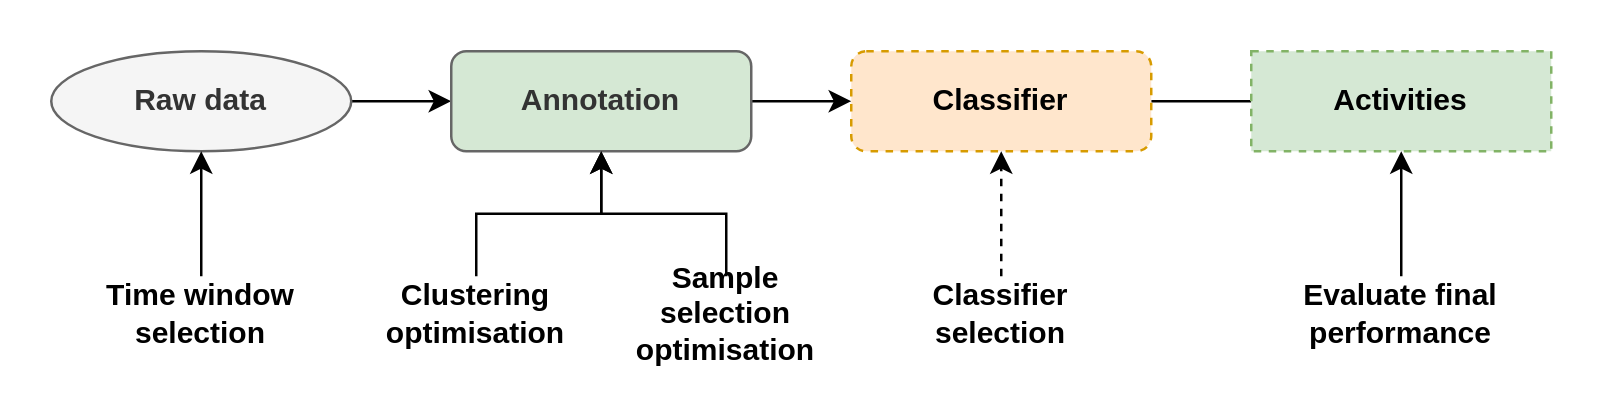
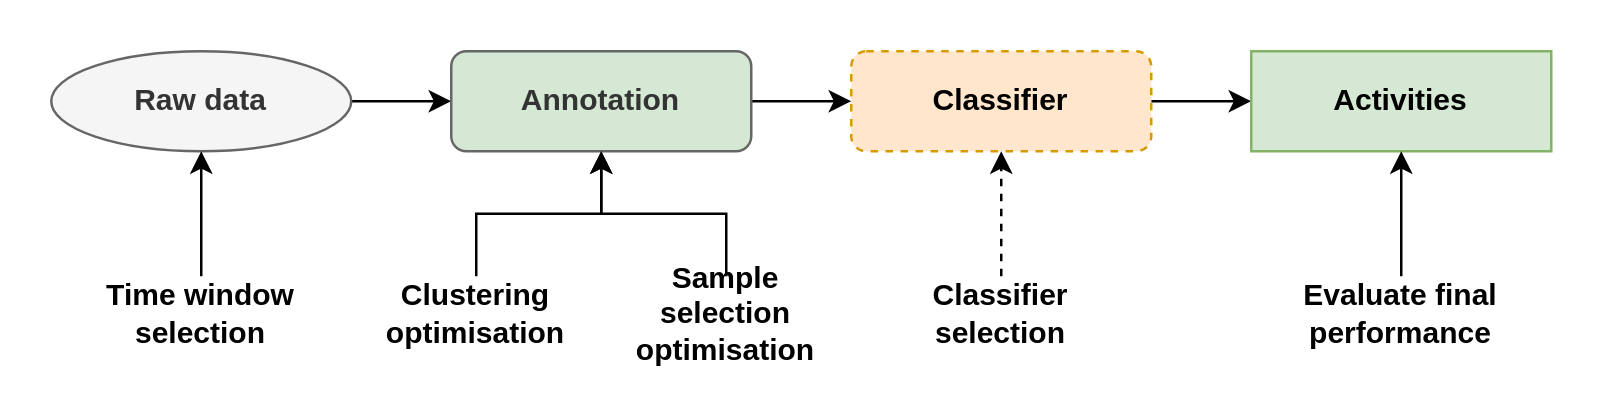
  <mxCell id="0" />
  <mxCell id="1" parent="0" />
  <mxCell id="2" value="" style="edgeStyle=orthogonalEdgeStyle;rounded=0;orthogonalLoop=1;jettySize=auto;html=1;fontStyle=1" parent="1" source="3" target="5" edge="1"><mxGeometry relative="1" as="geometry" /></mxCell>
  <mxCell id="3" value="Raw data" style="ellipse;whiteSpace=wrap;html=1;fillColor=#f5f5f5;fontColor=#333333;strokeColor=#666666;fontStyle=1;" parent="1" vertex="1"><mxGeometry x="20" y="20" width="120" height="40" as="geometry" /></mxCell>
  <mxCell id="4" value="" style="edgeStyle=orthogonalEdgeStyle;rounded=0;orthogonalLoop=1;jettySize=auto;html=1;fontStyle=1" parent="1" source="5" target="7" edge="1"><mxGeometry relative="1" as="geometry" /></mxCell>
  <mxCell id="5" value="Annotation" style="rounded=1;whiteSpace=wrap;html=1;fillColor=#d5e8d4;fontColor=#333333;strokeColor=#666666;fontStyle=1;" parent="1" vertex="1"><mxGeometry x="180" y="20" width="120" height="40" as="geometry" /></mxCell>
- <mxCell id="6" value="" style="edgeStyle=orthogonalEdgeStyle;rounded=0;orthogonalLoop=1;jettySize=auto;html=1;fontStyle=1;endArrow=none;" parent="1" source="7" target="8" edge="1"><mxGeometry relative="1" as="geometry" /></mxCell>
+ <mxCell id="6" value="" style="edgeStyle=orthogonalEdgeStyle;rounded=0;orthogonalLoop=1;jettySize=auto;html=1;fontStyle=1" parent="1" source="7" target="8" edge="1"><mxGeometry relative="1" as="geometry" /></mxCell>
  <mxCell id="7" value="Classifier" style="rounded=1;whiteSpace=wrap;html=1;fillColor=#ffe6cc;strokeColor=#d79b00;fontStyle=1;dashed=1;" parent="1" vertex="1"><mxGeometry x="340" y="20" width="120" height="40" as="geometry" /></mxCell>
- <mxCell id="8" value="Activities" style="rounded=0;whiteSpace=wrap;html=1;fillColor=#d5e8d4;strokeColor=#82b366;fontStyle=1;dashed=1;" parent="1" vertex="1"><mxGeometry x="500" y="20" width="120" height="40" as="geometry" /></mxCell>
+ <mxCell id="8" value="Activities" style="rounded=0;whiteSpace=wrap;html=1;fillColor=#d5e8d4;strokeColor=#82b366;fontStyle=1" parent="1" vertex="1"><mxGeometry x="500" y="20" width="120" height="40" as="geometry" /></mxCell>
  <mxCell id="9" value="" style="edgeStyle=orthogonalEdgeStyle;rounded=0;orthogonalLoop=1;jettySize=auto;html=1;fontStyle=1" parent="1" source="10" target="3" edge="1"><mxGeometry relative="1" as="geometry" /></mxCell>
  <mxCell id="10" value="Time window selection" style="text;html=1;strokeColor=none;fillColor=none;align=center;verticalAlign=middle;whiteSpace=wrap;rounded=0;fontStyle=1" parent="1" vertex="1"><mxGeometry x="20" y="110" width="120" height="30" as="geometry" /></mxCell>
  <mxCell id="11" value="" style="edgeStyle=orthogonalEdgeStyle;rounded=0;orthogonalLoop=1;jettySize=auto;html=1;fontStyle=1" parent="1" source="12" target="5" edge="1"><mxGeometry relative="1" as="geometry" /></mxCell>
  <mxCell id="12" value="Clustering optimisation" style="text;html=1;strokeColor=none;fillColor=none;align=center;verticalAlign=middle;whiteSpace=wrap;rounded=0;fontStyle=1" parent="1" vertex="1"><mxGeometry x="140" y="110" width="100" height="30" as="geometry" /></mxCell>
  <mxCell id="13" value="" style="edgeStyle=orthogonalEdgeStyle;rounded=0;orthogonalLoop=1;jettySize=auto;html=1;fontStyle=1" parent="1" source="14" target="5" edge="1"><mxGeometry relative="1" as="geometry" /></mxCell>
  <mxCell id="14" value="Sample selection optimisation" style="text;html=1;strokeColor=none;fillColor=none;align=center;verticalAlign=middle;whiteSpace=wrap;rounded=0;fontStyle=1" parent="1" vertex="1"><mxGeometry x="240" y="110" width="100" height="30" as="geometry" /></mxCell>
  <mxCell id="15" value="" style="edgeStyle=orthogonalEdgeStyle;rounded=0;orthogonalLoop=1;jettySize=auto;html=1;fontStyle=1;dashed=1;" parent="1" source="16" target="7" edge="1"><mxGeometry relative="1" as="geometry" /></mxCell>
  <mxCell id="16" value="Classifier selection" style="text;html=1;strokeColor=none;fillColor=none;align=center;verticalAlign=middle;whiteSpace=wrap;rounded=0;fontStyle=1" parent="1" vertex="1"><mxGeometry x="355" y="110" width="90" height="30" as="geometry" /></mxCell>
  <mxCell id="17" value="" style="edgeStyle=orthogonalEdgeStyle;rounded=0;orthogonalLoop=1;jettySize=auto;html=1;" parent="1" source="18" target="8" edge="1"><mxGeometry relative="1" as="geometry" /></mxCell>
  <mxCell id="18" value="Evaluate final performance" style="text;html=1;strokeColor=none;fillColor=none;align=center;verticalAlign=middle;whiteSpace=wrap;rounded=0;fontStyle=1" parent="1" vertex="1"><mxGeometry x="515" y="110" width="90" height="30" as="geometry" /></mxCell>
